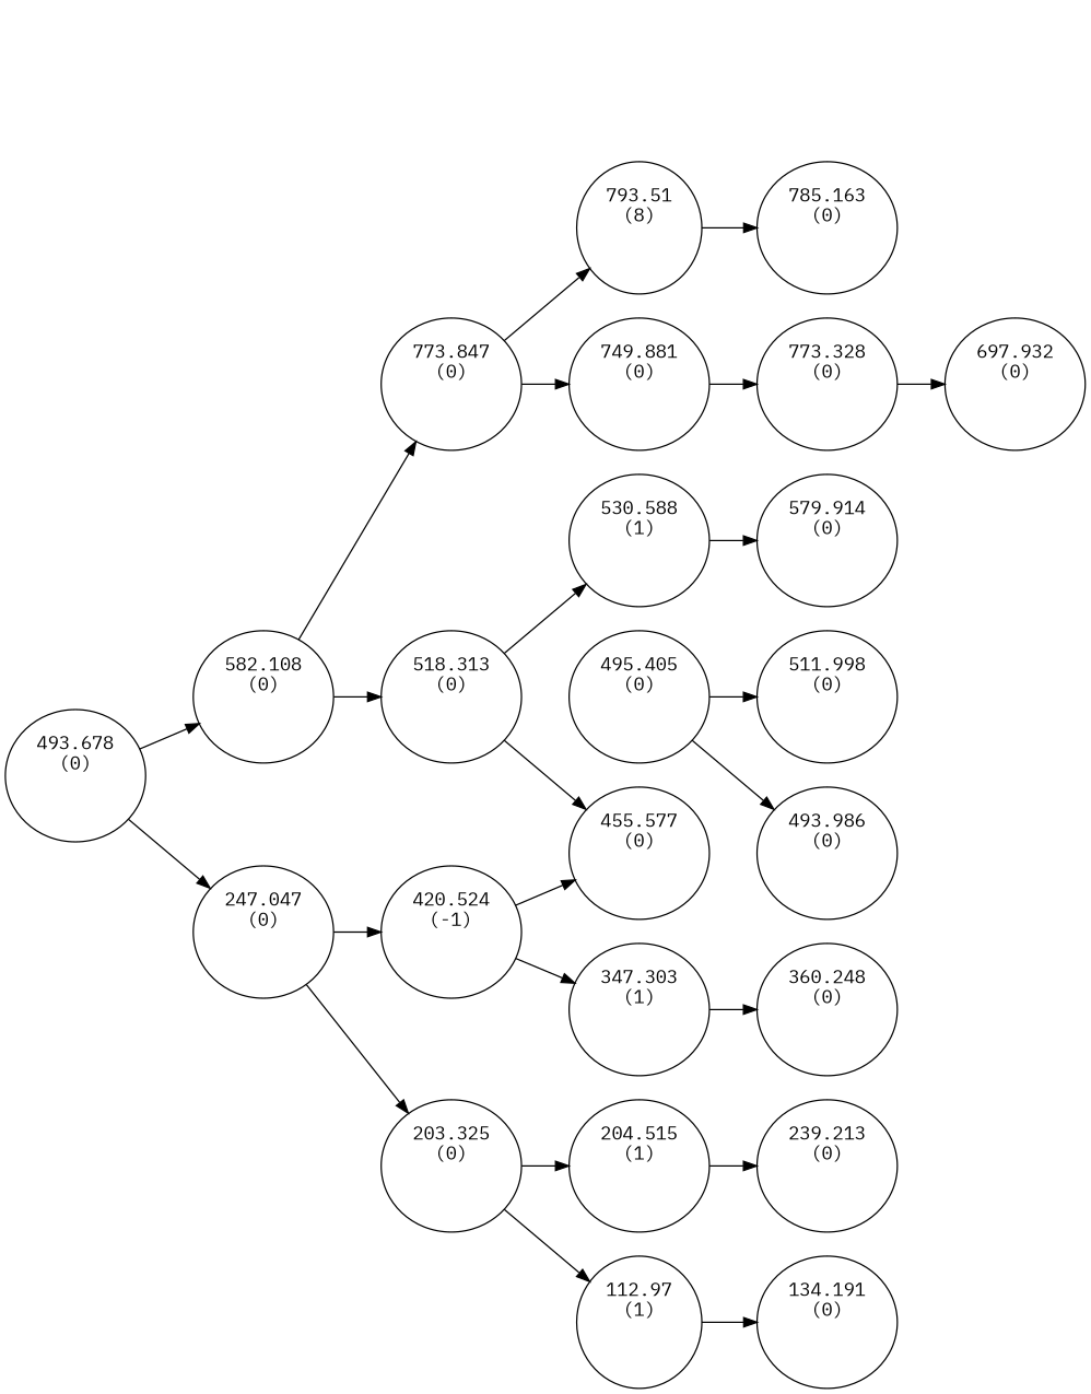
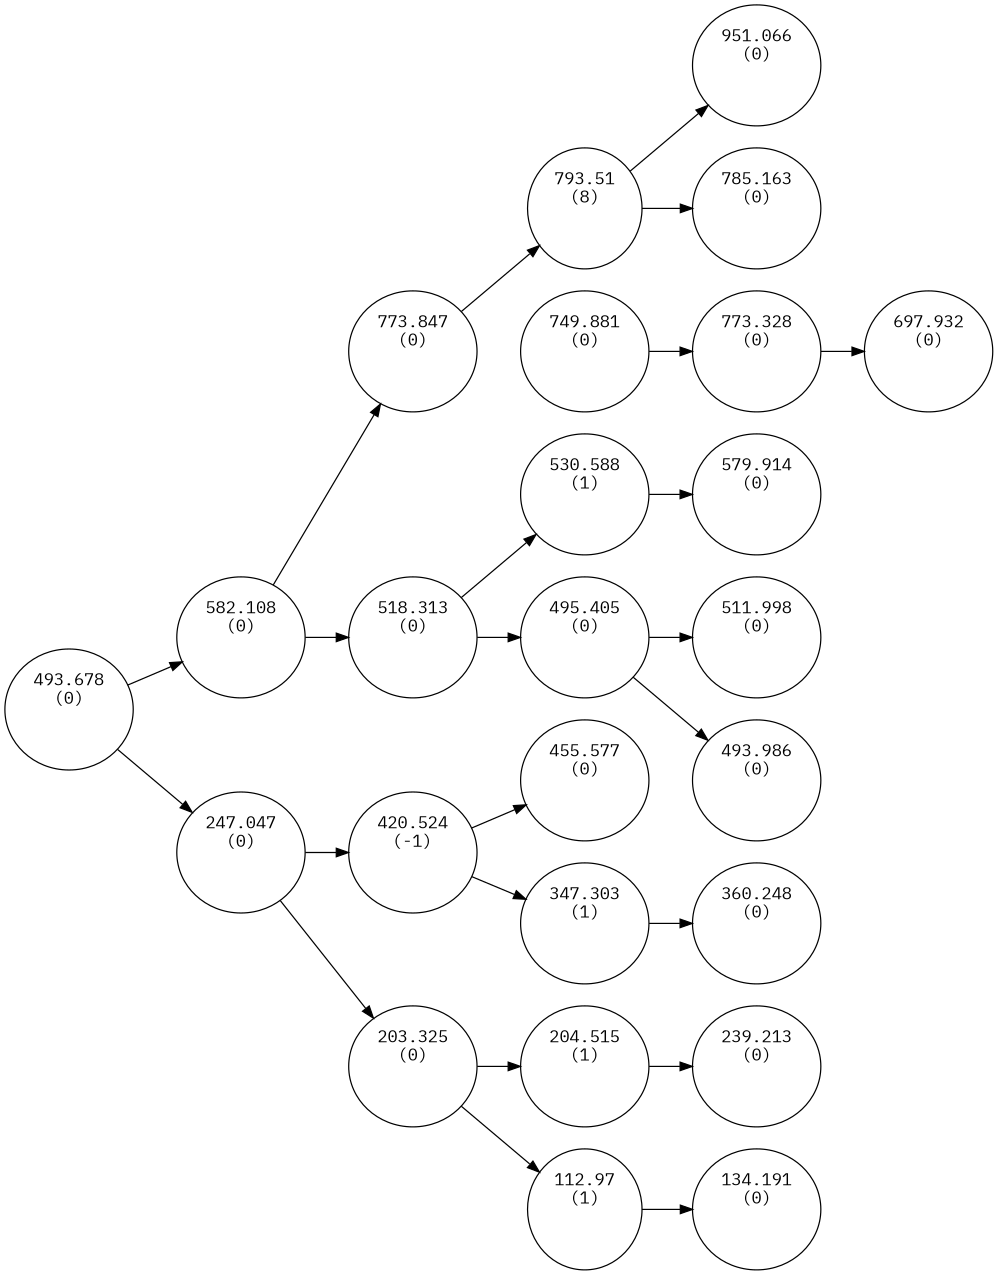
  digraph {
    fontname="IBM Plex Mono"
    rankdir=LR
    node [fontname="IBM Plex Mono"]
    edge [fontname="IBM Plex Mono"]
    n1 [label="493.678\n(0)\n\n\n"]
    n2 [label="582.108\n(0)\n\n\n"]
    n3 [label="247.047\n(0)\n\n\n"]
    n4 [label="773.847\n(0)\n\n\n"]
    n5 [label="518.313\n(0)\n\n\n"]
    n6 [label="420.524\n(-1)\n\n\n"]
    n7 [label="203.325\n(0)\n\n\n"]
    n8 [label="793.51\n(8)\n\n\n"]
    n9 [label="749.881\n(0)\n\n\n"]
    n10 [label="530.588\n(1)\n\n\n"]
    n11 [label="495.405\n(0)\n\n\n"]
+   n12 [label="951.066\n(0)\n\n\n"]
    n13 [label="785.163\n(0)\n\n\n"]
    n14 [label="773.328\n(0)\n\n\n"]
    n15 [label="697.932\n(0)\n\n\n"]
    n16 [label="579.914\n(0)\n\n\n"]
    n17 [label="511.998\n(0)\n\n\n"]
    n18 [label="493.986\n(0)\n\n\n"]
    n19 [label="455.577\n(0)\n\n\n"]
    n20 [label="347.303\n(1)\n\n\n"]
    n21 [label="204.515\n(1)\n\n\n"]
    n22 [label="112.97\n(1)\n\n\n"]
    n23 [label="360.248\n(0)\n\n\n"]
    n24 [label="239.213\n(0)\n\n\n"]
    n25 [label="134.191\n(0)\n\n\n"]
    n1 -> n2
    n1 -> n3
    n2 -> n4
    n2 -> n5
    n3 -> n6
    n3 -> n7
    n4 -> n8
-   n4 -> n9
    n5 -> n10
-   n5 -> n19
+   n5 -> n11
    n6 -> n19
    n6 -> n20
    n7 -> n21
    n7 -> n22
+   n8 -> n12
    n8 -> n13
    n9 -> n14
    n10 -> n16
    n11 -> n17
    n11 -> n18
    n14 -> n15
    n20 -> n23
    n21 -> n24
    n22 -> n25
  }
